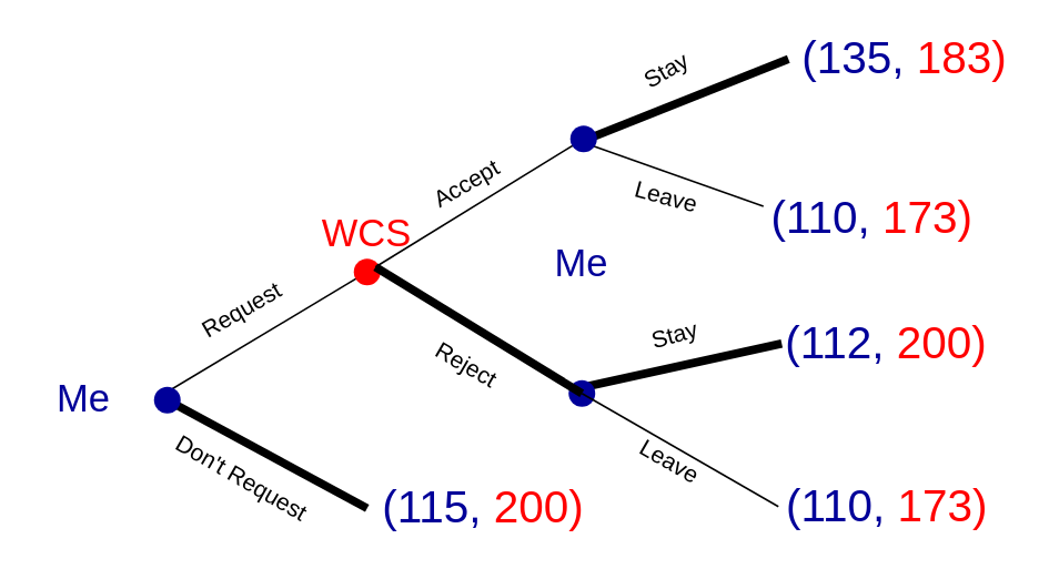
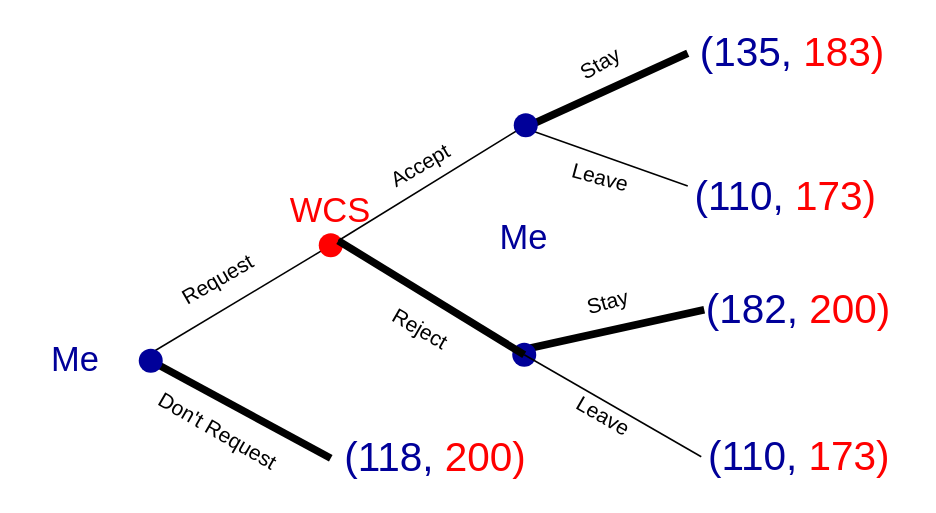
  <mxCell id="0" />
  <mxCell id="1" parent="0" />
  <mxCell id="2" value="Me" style="text;html=1;strokeColor=none;fillColor=none;align=center;verticalAlign=middle;whiteSpace=wrap;rounded=0;fontSize=23;fontColor=#000099;" parent="1" vertex="1"><mxGeometry x="20" y="224" width="60" height="30" as="geometry" /></mxCell>
  <mxCell id="3" value="" style="endArrow=none;html=1;rounded=0;strokeWidth=1;" parent="1" target="5" edge="1"><mxGeometry width="50" height="50" relative="1" as="geometry"><mxPoint x="100" y="235" as="sourcePoint" /><mxPoint x="220" y="155" as="targetPoint" /></mxGeometry></mxCell>
  <mxCell id="4" value="" style="endArrow=none;html=1;rounded=0;entryX=0;entryY=0.5;entryDx=0;entryDy=0;strokeWidth=5;" parent="1" target="13" edge="1" source="6"><mxGeometry width="50" height="50" relative="1" as="geometry"><mxPoint x="100" y="227" as="sourcePoint" /><mxPoint x="220" y="291" as="targetPoint" /><Array as="points" /></mxGeometry></mxCell>
  <mxCell id="5" value="" style="shape=waypoint;sketch=0;fillStyle=solid;size=6;pointerEvents=1;points=[];fillColor=none;resizable=0;rotatable=0;perimeter=centerPerimeter;snapToPoint=1;fontSize=27;strokeWidth=6;strokeColor=#FF0000;" parent="1" vertex="1"><mxGeometry x="200" y="143" width="40" height="40" as="geometry" /></mxCell>
  <mxCell id="6" value="" style="shape=waypoint;sketch=0;fillStyle=solid;size=6;pointerEvents=1;points=[];fillColor=#000099;resizable=0;rotatable=0;perimeter=centerPerimeter;snapToPoint=1;fontSize=27;strokeWidth=6;strokeColor=#000099;" parent="1" vertex="1"><mxGeometry x="80" y="220" width="40" height="40" as="geometry" /></mxCell>
  <mxCell id="7" value="" style="endArrow=none;html=1;rounded=0;entryX=0;entryY=0.5;entryDx=0;entryDy=0;strokeWidth=5;exitX=0;exitY=0;exitDx=0;exitDy=0;" parent="1" edge="1" source="22"><mxGeometry width="50" height="50" relative="1" as="geometry"><mxPoint x="447" y="235" as="sourcePoint" /><mxPoint x="469" y="206" as="targetPoint" /></mxGeometry></mxCell>
  <mxCell id="8" value="" style="shape=waypoint;sketch=0;fillStyle=solid;size=6;pointerEvents=1;points=[];fillColor=none;resizable=0;rotatable=0;perimeter=centerPerimeter;snapToPoint=1;fontSize=27;strokeWidth=6;strokeColor=#000099;" parent="1" vertex="1"><mxGeometry x="329" y="216" width="40" height="40" as="geometry" /></mxCell>
  <mxCell id="9" value="" style="endArrow=none;html=1;rounded=0;strokeWidth=1;entryX=0.333;entryY=0.525;entryDx=0;entryDy=0;entryPerimeter=0;" parent="1" edge="1" target="25"><mxGeometry width="50" height="50" relative="1" as="geometry"><mxPoint x="225" y="160" as="sourcePoint" /><mxPoint x="340" y="95" as="targetPoint" /></mxGeometry></mxCell>
  <mxCell id="10" value="" style="endArrow=none;html=1;rounded=0;strokeWidth=5;" parent="1" target="8" edge="1"><mxGeometry width="50" height="50" relative="1" as="geometry"><mxPoint x="225" y="160" as="sourcePoint" /><mxPoint x="340" y="230" as="targetPoint" /><Array as="points"><mxPoint x="225" y="160" /></Array></mxGeometry></mxCell>
  <mxCell id="11" value="WCS" style="text;html=1;strokeColor=none;fillColor=none;align=center;verticalAlign=middle;whiteSpace=wrap;rounded=0;fontSize=23;fontColor=#FF0000;" parent="1" vertex="1"><mxGeometry x="190" y="125" width="60" height="30" as="geometry" /></mxCell>
  <mxCell id="12" value="Me" style="text;html=1;strokeColor=none;fillColor=none;align=center;verticalAlign=middle;whiteSpace=wrap;rounded=0;fontSize=23;fontColor=#000099;" parent="1" vertex="1"><mxGeometry x="319" y="143" width="60" height="30" as="geometry" /></mxCell>
- <mxCell id="13" value="&lt;font color=&quot;#000099&quot;&gt;(115,&lt;/font&gt; &lt;font color=&quot;#ff0000&quot;&gt;200)&lt;/font&gt;" style="text;html=1;strokeColor=none;fillColor=none;align=center;verticalAlign=middle;whiteSpace=wrap;rounded=0;fontSize=27;fontColor=#000000;" parent="1" vertex="1"><mxGeometry x="220" y="290" width="140" height="30" as="geometry" /></mxCell>
- <mxCell id="14" value="&lt;font color=&quot;#000099&quot;&gt;(135,&lt;/font&gt; &lt;font color=&quot;#ff0000&quot;&gt;183)&lt;/font&gt;" style="text;html=1;strokeColor=none;fillColor=none;align=center;verticalAlign=middle;whiteSpace=wrap;rounded=0;fontSize=27;fontColor=#000000;" parent="1" vertex="1"><mxGeometry x="473" y="20" width="140" height="30" as="geometry" /></mxCell>
- <mxCell id="15" value="&lt;font color=&quot;#000099&quot;&gt;(112,&lt;/font&gt; &lt;font color=&quot;#ff0000&quot;&gt;200)&lt;/font&gt;" style="text;html=1;strokeColor=none;fillColor=none;align=center;verticalAlign=middle;whiteSpace=wrap;rounded=0;fontSize=27;fontColor=#000000;" parent="1" vertex="1"><mxGeometry x="462" y="191" width="140" height="30" as="geometry" /></mxCell>
+ <mxCell id="13" value="&lt;font color=&quot;#000099&quot;&gt;(118,&lt;/font&gt; &lt;font color=&quot;#ff0000&quot;&gt;200)&lt;/font&gt;" style="text;html=1;strokeColor=none;fillColor=none;align=center;verticalAlign=middle;whiteSpace=wrap;rounded=0;fontSize=27;fontColor=#000000;" parent="1" vertex="1"><mxGeometry x="220" y="290" width="140" height="30" as="geometry" /></mxCell>
+ <mxCell id="14" value="&lt;font color=&quot;#000099&quot;&gt;(135,&lt;/font&gt; &lt;font color=&quot;#ff0000&quot;&gt;183)&lt;/font&gt;" style="text;html=1;strokeColor=none;fillColor=none;align=center;verticalAlign=middle;whiteSpace=wrap;rounded=0;fontSize=27;fontColor=#000000;" parent="1" vertex="1"><mxGeometry x="458" y="20" width="140" height="30" as="geometry" /></mxCell>
+ <mxCell id="15" value="&lt;font color=&quot;#000099&quot;&gt;(182,&lt;/font&gt; &lt;font color=&quot;#ff0000&quot;&gt;200)&lt;/font&gt;" style="text;html=1;strokeColor=none;fillColor=none;align=center;verticalAlign=middle;whiteSpace=wrap;rounded=0;fontSize=27;fontColor=#000000;" parent="1" vertex="1"><mxGeometry x="462" y="191" width="140" height="30" as="geometry" /></mxCell>
  <mxCell id="16" value="&lt;font color=&quot;#000099&quot;&gt;(110,&lt;/font&gt; &lt;font color=&quot;#ff0000&quot;&gt;173)&lt;/font&gt;" style="text;html=1;strokeColor=none;fillColor=none;align=center;verticalAlign=middle;whiteSpace=wrap;rounded=0;fontSize=27;fontColor=#000000;" parent="1" vertex="1"><mxGeometry x="467" y="289" width="131" height="30" as="geometry" /></mxCell>
  <mxCell id="17" value="Request" style="text;html=1;strokeColor=none;fillColor=none;align=center;verticalAlign=middle;whiteSpace=wrap;rounded=0;fontSize=14;fontColor=#000000;rotation=-30;" parent="1" vertex="1"><mxGeometry x="100" y="171" width="90" height="30" as="geometry" /></mxCell>
  <mxCell id="18" value="Don't Request" style="text;html=1;strokeColor=none;fillColor=none;align=center;verticalAlign=middle;whiteSpace=wrap;rounded=0;fontSize=14;fontColor=#000000;rotation=30;" parent="1" vertex="1"><mxGeometry x="80" y="272" width="130" height="30" as="geometry" /></mxCell>
  <mxCell id="19" value="Accept" style="text;html=1;strokeColor=none;fillColor=none;align=center;verticalAlign=middle;whiteSpace=wrap;rounded=0;fontSize=14;fontColor=#000000;rotation=-30;" parent="1" vertex="1"><mxGeometry x="235" y="95" width="90" height="30" as="geometry" /></mxCell>
  <mxCell id="20" value="Reject" style="text;html=1;strokeColor=none;fillColor=none;align=center;verticalAlign=middle;whiteSpace=wrap;rounded=0;fontSize=14;fontColor=#000000;rotation=30;" parent="1" vertex="1"><mxGeometry x="215" y="204" width="130" height="30" as="geometry" /></mxCell>
  <mxCell id="21" value="Stay" style="text;html=1;strokeColor=none;fillColor=none;align=center;verticalAlign=middle;whiteSpace=wrap;rounded=0;fontSize=14;fontColor=#000000;rotation=-15;" parent="1" vertex="1"><mxGeometry x="360" y="186" width="90" height="30" as="geometry" /></mxCell>
  <mxCell id="22" value="Leave" style="text;html=1;strokeColor=none;fillColor=none;align=center;verticalAlign=middle;whiteSpace=wrap;rounded=0;fontSize=14;fontColor=#000000;rotation=30;" parent="1" vertex="1"><mxGeometry x="337" y="262" width="130" height="30" as="geometry" /></mxCell>
  <mxCell id="23" value="" style="endArrow=none;html=1;rounded=0;entryX=0;entryY=0.5;entryDx=0;entryDy=0;strokeWidth=5;" edge="1" parent="1" target="14"><mxGeometry width="50" height="50" relative="1" as="geometry"><mxPoint x="355" y="82" as="sourcePoint" /><mxPoint x="465" y="20" as="targetPoint" /></mxGeometry></mxCell>
  <mxCell id="24" value="" style="endArrow=none;html=1;rounded=0;entryX=0;entryY=0.25;entryDx=0;entryDy=0;strokeWidth=1;" edge="1" parent="1" target="26"><mxGeometry width="50" height="50" relative="1" as="geometry"><mxPoint x="355" y="87" as="sourcePoint" /><mxPoint x="475" y="137" as="targetPoint" /><Array as="points"><mxPoint x="355" y="87" /></Array></mxGeometry></mxCell>
  <mxCell id="25" value="" style="shape=waypoint;sketch=0;fillStyle=solid;size=6;pointerEvents=1;points=[];fillColor=none;resizable=0;rotatable=0;perimeter=centerPerimeter;snapToPoint=1;fontSize=27;strokeWidth=6;strokeColor=#000099;" vertex="1" parent="1"><mxGeometry x="330" y="63" width="40" height="40" as="geometry" /></mxCell>
  <mxCell id="26" value="&lt;font color=&quot;#000099&quot;&gt;(110,&lt;/font&gt; &lt;font color=&quot;#ff0000&quot;&gt;173)&lt;/font&gt;" style="text;html=1;strokeColor=none;fillColor=none;align=center;verticalAlign=middle;whiteSpace=wrap;rounded=0;fontSize=27;fontColor=#000000;" vertex="1" parent="1"><mxGeometry x="458" y="116" width="131" height="30" as="geometry" /></mxCell>
  <mxCell id="27" value="Stay" style="text;html=1;strokeColor=none;fillColor=none;align=center;verticalAlign=middle;whiteSpace=wrap;rounded=0;fontSize=14;fontColor=#000000;rotation=-30;" vertex="1" parent="1"><mxGeometry x="355" y="27" width="90" height="30" as="geometry" /></mxCell>
  <mxCell id="28" value="Leave" style="text;html=1;strokeColor=none;fillColor=none;align=center;verticalAlign=middle;whiteSpace=wrap;rounded=0;fontSize=14;fontColor=#000000;rotation=15;" vertex="1" parent="1"><mxGeometry x="335" y="103" width="130" height="30" as="geometry" /></mxCell>
  <mxCell id="29" value="" style="endArrow=none;html=1;rounded=0;fontColor=#FF0000;strokeWidth=1;entryX=0;entryY=0.5;entryDx=0;entryDy=0;" edge="1" parent="1" target="16"><mxGeometry width="50" height="50" relative="1" as="geometry"><mxPoint x="349" y="236" as="sourcePoint" /><mxPoint x="337" y="139" as="targetPoint" /></mxGeometry></mxCell>
